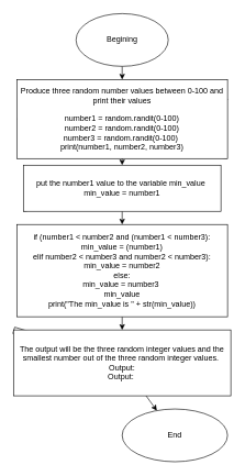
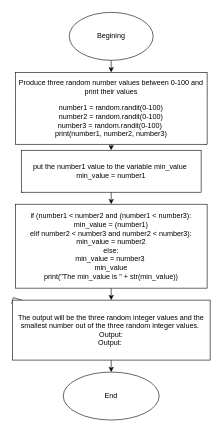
  <mxCell id="0" />
  <mxCell id="1" parent="0" />
  <mxCell id="2" style="edgeStyle=none;html=1;exitX=0.5;exitY=1;exitDx=0;exitDy=0;" edge="1" parent="1" source="3" target="7"><mxGeometry relative="1" as="geometry" /></mxCell>
  <mxCell id="3" value="Begining" style="ellipse;whiteSpace=wrap;html=1;" vertex="1" parent="1"><mxGeometry x="115" y="20" width="140" height="80" as="geometry" /></mxCell>
  <mxCell id="4" style="edgeStyle=none;html=1;exitX=0;exitY=0.5;exitDx=0;exitDy=0;" edge="1" parent="1" source="7"><mxGeometry relative="1" as="geometry"><mxPoint x="75" y="160" as="targetPoint" /></mxGeometry></mxCell>
  <mxCell id="5" style="edgeStyle=none;html=1;exitX=1;exitY=0.25;exitDx=0;exitDy=0;entryX=1;entryY=1;entryDx=0;entryDy=0;" edge="1" parent="1" source="7" target="7"><mxGeometry relative="1" as="geometry"><mxPoint x="275" y="230" as="targetPoint" /><Array as="points"><mxPoint x="295" y="210" /></Array></mxGeometry></mxCell>
  <mxCell id="6" style="edgeStyle=none;html=1;entryX=0.5;entryY=0;entryDx=0;entryDy=0;" edge="1" parent="1" target="10"><mxGeometry relative="1" as="geometry"><mxPoint x="185" y="220" as="sourcePoint" /></mxGeometry></mxCell>
  <mxCell id="7" value="Produce three random number values between 0-100 and print their values&lt;br&gt;&lt;br&gt;number1 = random.randit(0-100)&lt;br&gt;number2 = random.randit(0-100)&lt;br&gt;number3 = random.randit(0-100)&amp;nbsp;&lt;br&gt;print(number1, number2, number3)" style="rounded=0;whiteSpace=wrap;html=1;" vertex="1" parent="1"><mxGeometry x="25" y="120" width="320" height="120" as="geometry" /></mxCell>
  <mxCell id="8" style="edgeStyle=none;html=1;exitX=0;exitY=1;exitDx=0;exitDy=0;" edge="1" parent="1" source="10"><mxGeometry relative="1" as="geometry"><mxPoint x="95" y="310" as="targetPoint" /></mxGeometry></mxCell>
  <mxCell id="9" style="edgeStyle=none;html=1;" edge="1" parent="1" source="10"><mxGeometry relative="1" as="geometry"><mxPoint x="185" y="340" as="targetPoint" /></mxGeometry></mxCell>
  <mxCell id="10" value="put the number1 value to the variable min_value&amp;nbsp;&lt;br&gt;min_value = number1" style="whiteSpace=wrap;html=1;" vertex="1" parent="1"><mxGeometry x="35" y="250" width="300" height="70" as="geometry" /></mxCell>
  <mxCell id="11" value="" style="edgeStyle=none;html=1;" edge="1" parent="1" source="12" target="16"><mxGeometry relative="1" as="geometry" /></mxCell>
  <mxCell id="12" value="if (number1 &amp;lt; number2 and (number1 &amp;lt; number3):&lt;br&gt;min_value = (number1)&lt;br&gt;elif number2 &amp;lt; number3 and number2 &amp;lt; number3):&lt;br&gt;min_value = number2&lt;br&gt;else:&lt;br&gt;min_value = number3&amp;nbsp;&lt;br&gt;min_value&lt;br&gt;print(&quot;The min_value is &quot; + str(min_value))" style="rounded=0;whiteSpace=wrap;html=1;" vertex="1" parent="1"><mxGeometry x="25" y="340" width="320" height="140" as="geometry" /></mxCell>
- <mxCell id="13" value="End" style="ellipse;whiteSpace=wrap;html=1;" vertex="1" parent="1"><mxGeometry x="185" y="620" width="160" height="80" as="geometry" /></mxCell>
+ <mxCell id="13" value="End" style="ellipse;whiteSpace=wrap;html=1;" vertex="1" parent="1"><mxGeometry x="105" y="620" width="160" height="80" as="geometry" /></mxCell>
  <mxCell id="14" value="" style="shape=flexArrow;endArrow=none;html=1;" edge="1" parent="1" target="16"><mxGeometry width="50" height="50" relative="1" as="geometry"><mxPoint x="85" y="520" as="sourcePoint" /><mxPoint x="135" y="470" as="targetPoint" /></mxGeometry></mxCell>
  <mxCell id="15" value="" style="edgeStyle=none;html=1;" edge="1" parent="1" source="16" target="13"><mxGeometry relative="1" as="geometry" /></mxCell>
  <mxCell id="16" value="The output will be the three random integer values and the smallest number out of the three random integer values.&amp;nbsp;&lt;br&gt;Output:&lt;br&gt;Output:&amp;nbsp;" style="rounded=0;whiteSpace=wrap;html=1;" vertex="1" parent="1"><mxGeometry x="20" y="500" width="330" height="100" as="geometry" /></mxCell>
